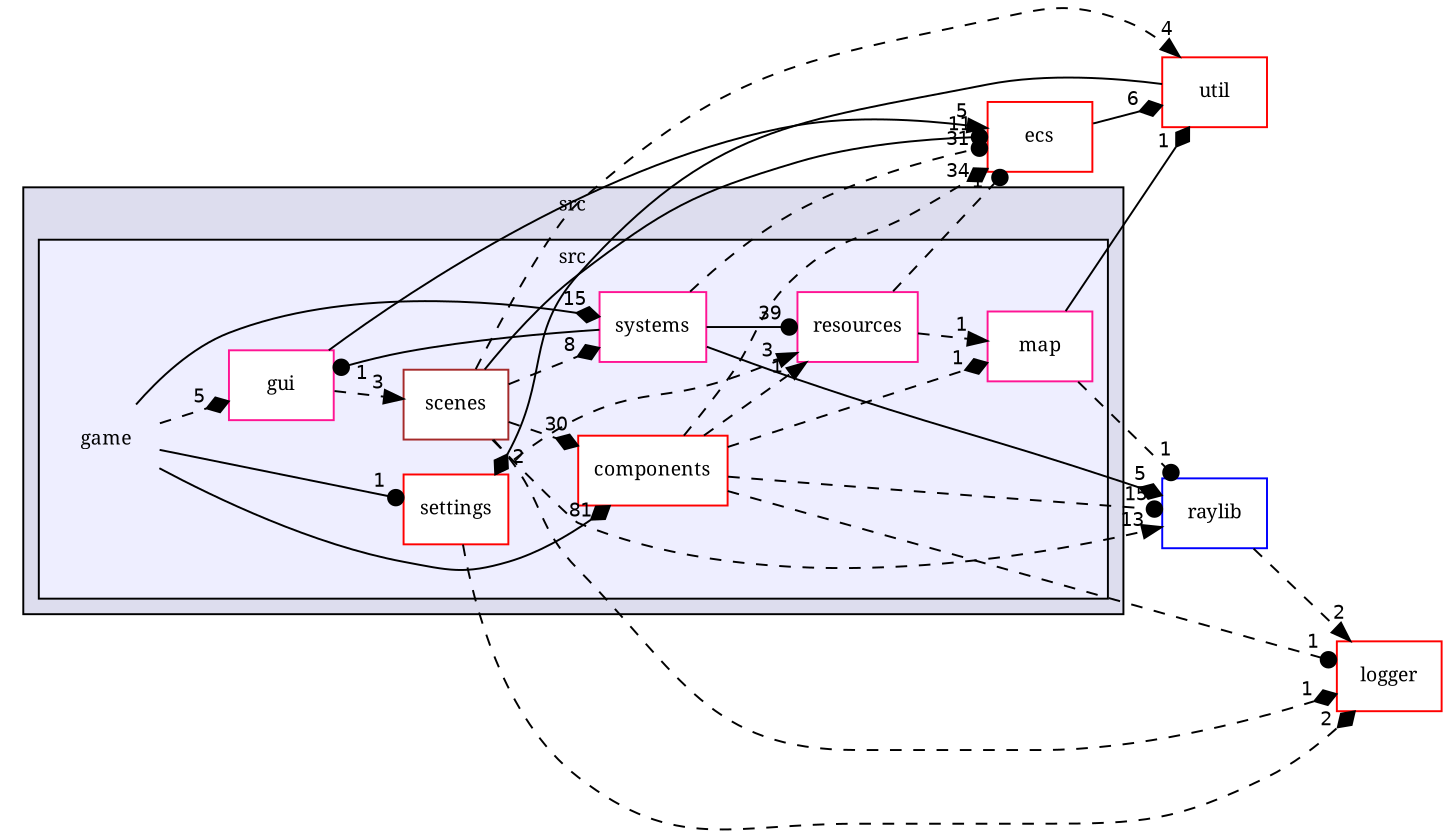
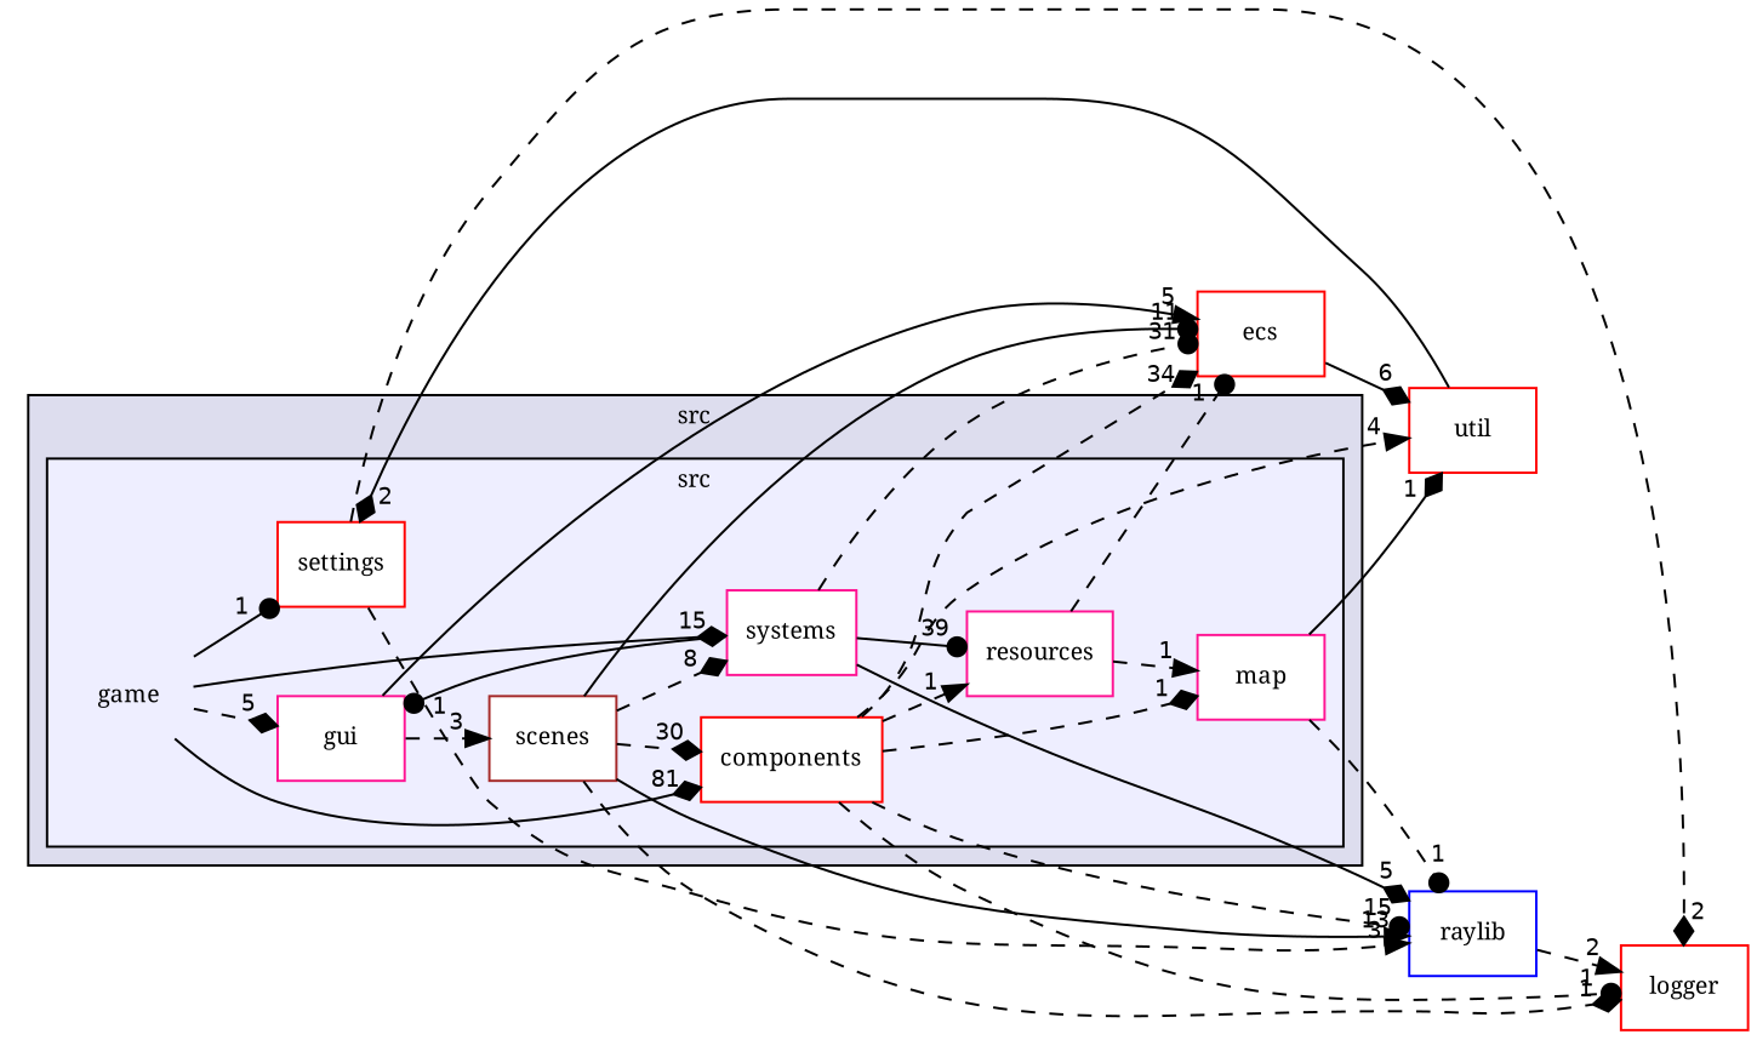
  digraph {
    compound=true
    fontname="Noto Serif"
    rankdir=LR
    node [color=red fontname="Noto Serif" fontsize=10 shape=box fillcolor=white style=filled]
    edge [arrowhead=diamond fontname="Noto Serif" headlabel=1 labeldistance=1.5 labelfontname=Helvetica labelfontsize=10 style=dashed]
    n1 [label=game shape=plaintext fillcolor="" style=""]
    n2 [label=components]
    n3 [color=deeppink label=gui]
    n4 [color=deeppink label=map]
    n5 [color=deeppink label=resources]
    n6 [color=brown label=scenes]
    n7 [label=settings]
    n8 [color=deeppink label=systems]
    n9 [label=logger fillcolor="" style=""]
    n10 [label=ecs]
    n11 [color=blue label=raylib]
    n12 [label=util fillcolor="" style=""]
    subgraph cluster_1 {
      bgcolor="#ddddee"
      fontsize=10
      label=src
      pencolor=black
      subgraph cluster_2 {
        bgcolor="#eeeeff"
        fontsize=10
        label=src
        pencolor=black
        n1
        n2
        n3
        n4
        n5
        n6
        n7
        n8
      }
    }
    n1 -> n2 [headlabel=81 style=solid]
    n1 -> n3 [headlabel=5]
    n1 -> n7 [arrowhead=dot style=solid]
    n1 -> n8 [headlabel=15 style=solid]
    n2 -> n4
    n2 -> n5 [arrowhead=normal]
    n2 -> n9 [arrowhead=dot]
    n2 -> n10 [headlabel=34]
    n2 -> n11 [arrowhead=dot headlabel=15]
    n3 -> n6 [arrowhead=normal headlabel=3]
    n3 -> n10 [arrowhead=normal headlabel=5 style=solid]
    n4 -> n11 [arrowhead=dot]
    n4 -> n12 [style=solid]
    n5 -> n4 [arrowhead=normal]
    n5 -> n10 [arrowhead=dot]
    n6 -> n2 [headlabel=30]
    n6 -> n8 [headlabel=8]
    n6 -> n9
    n6 -> n10 [arrowhead=dot headlabel=11 style=solid]
-   n6 -> n11 [arrowhead=normal headlabel=13]
-   n6 -> n12 [arrowhead=normal headlabel=4]
+   n6 -> n11 [arrowhead=normal headlabel=13 style=solid]
+   n2 -> n12 [arrowhead=normal headlabel=4]
    n7 -> n9 [headlabel=2]
-   n7 -> n5 [arrowhead=normal headlabel=3]
+   n7 -> n11 [arrowhead=normal headlabel=3]
    n8 -> n3 [arrowhead=dot style=solid]
    n8 -> n5 [arrowhead=dot headlabel=39 style=solid]
    n8 -> n10 [arrowhead=dot headlabel=31]
    n8 -> n11 [headlabel=5 style=solid]
    n10 -> n12 [headlabel=6 style=solid]
    n11 -> n9 [arrowhead=normal headlabel=2]
    n12 -> n7 [headlabel=2 style=solid]
  }
